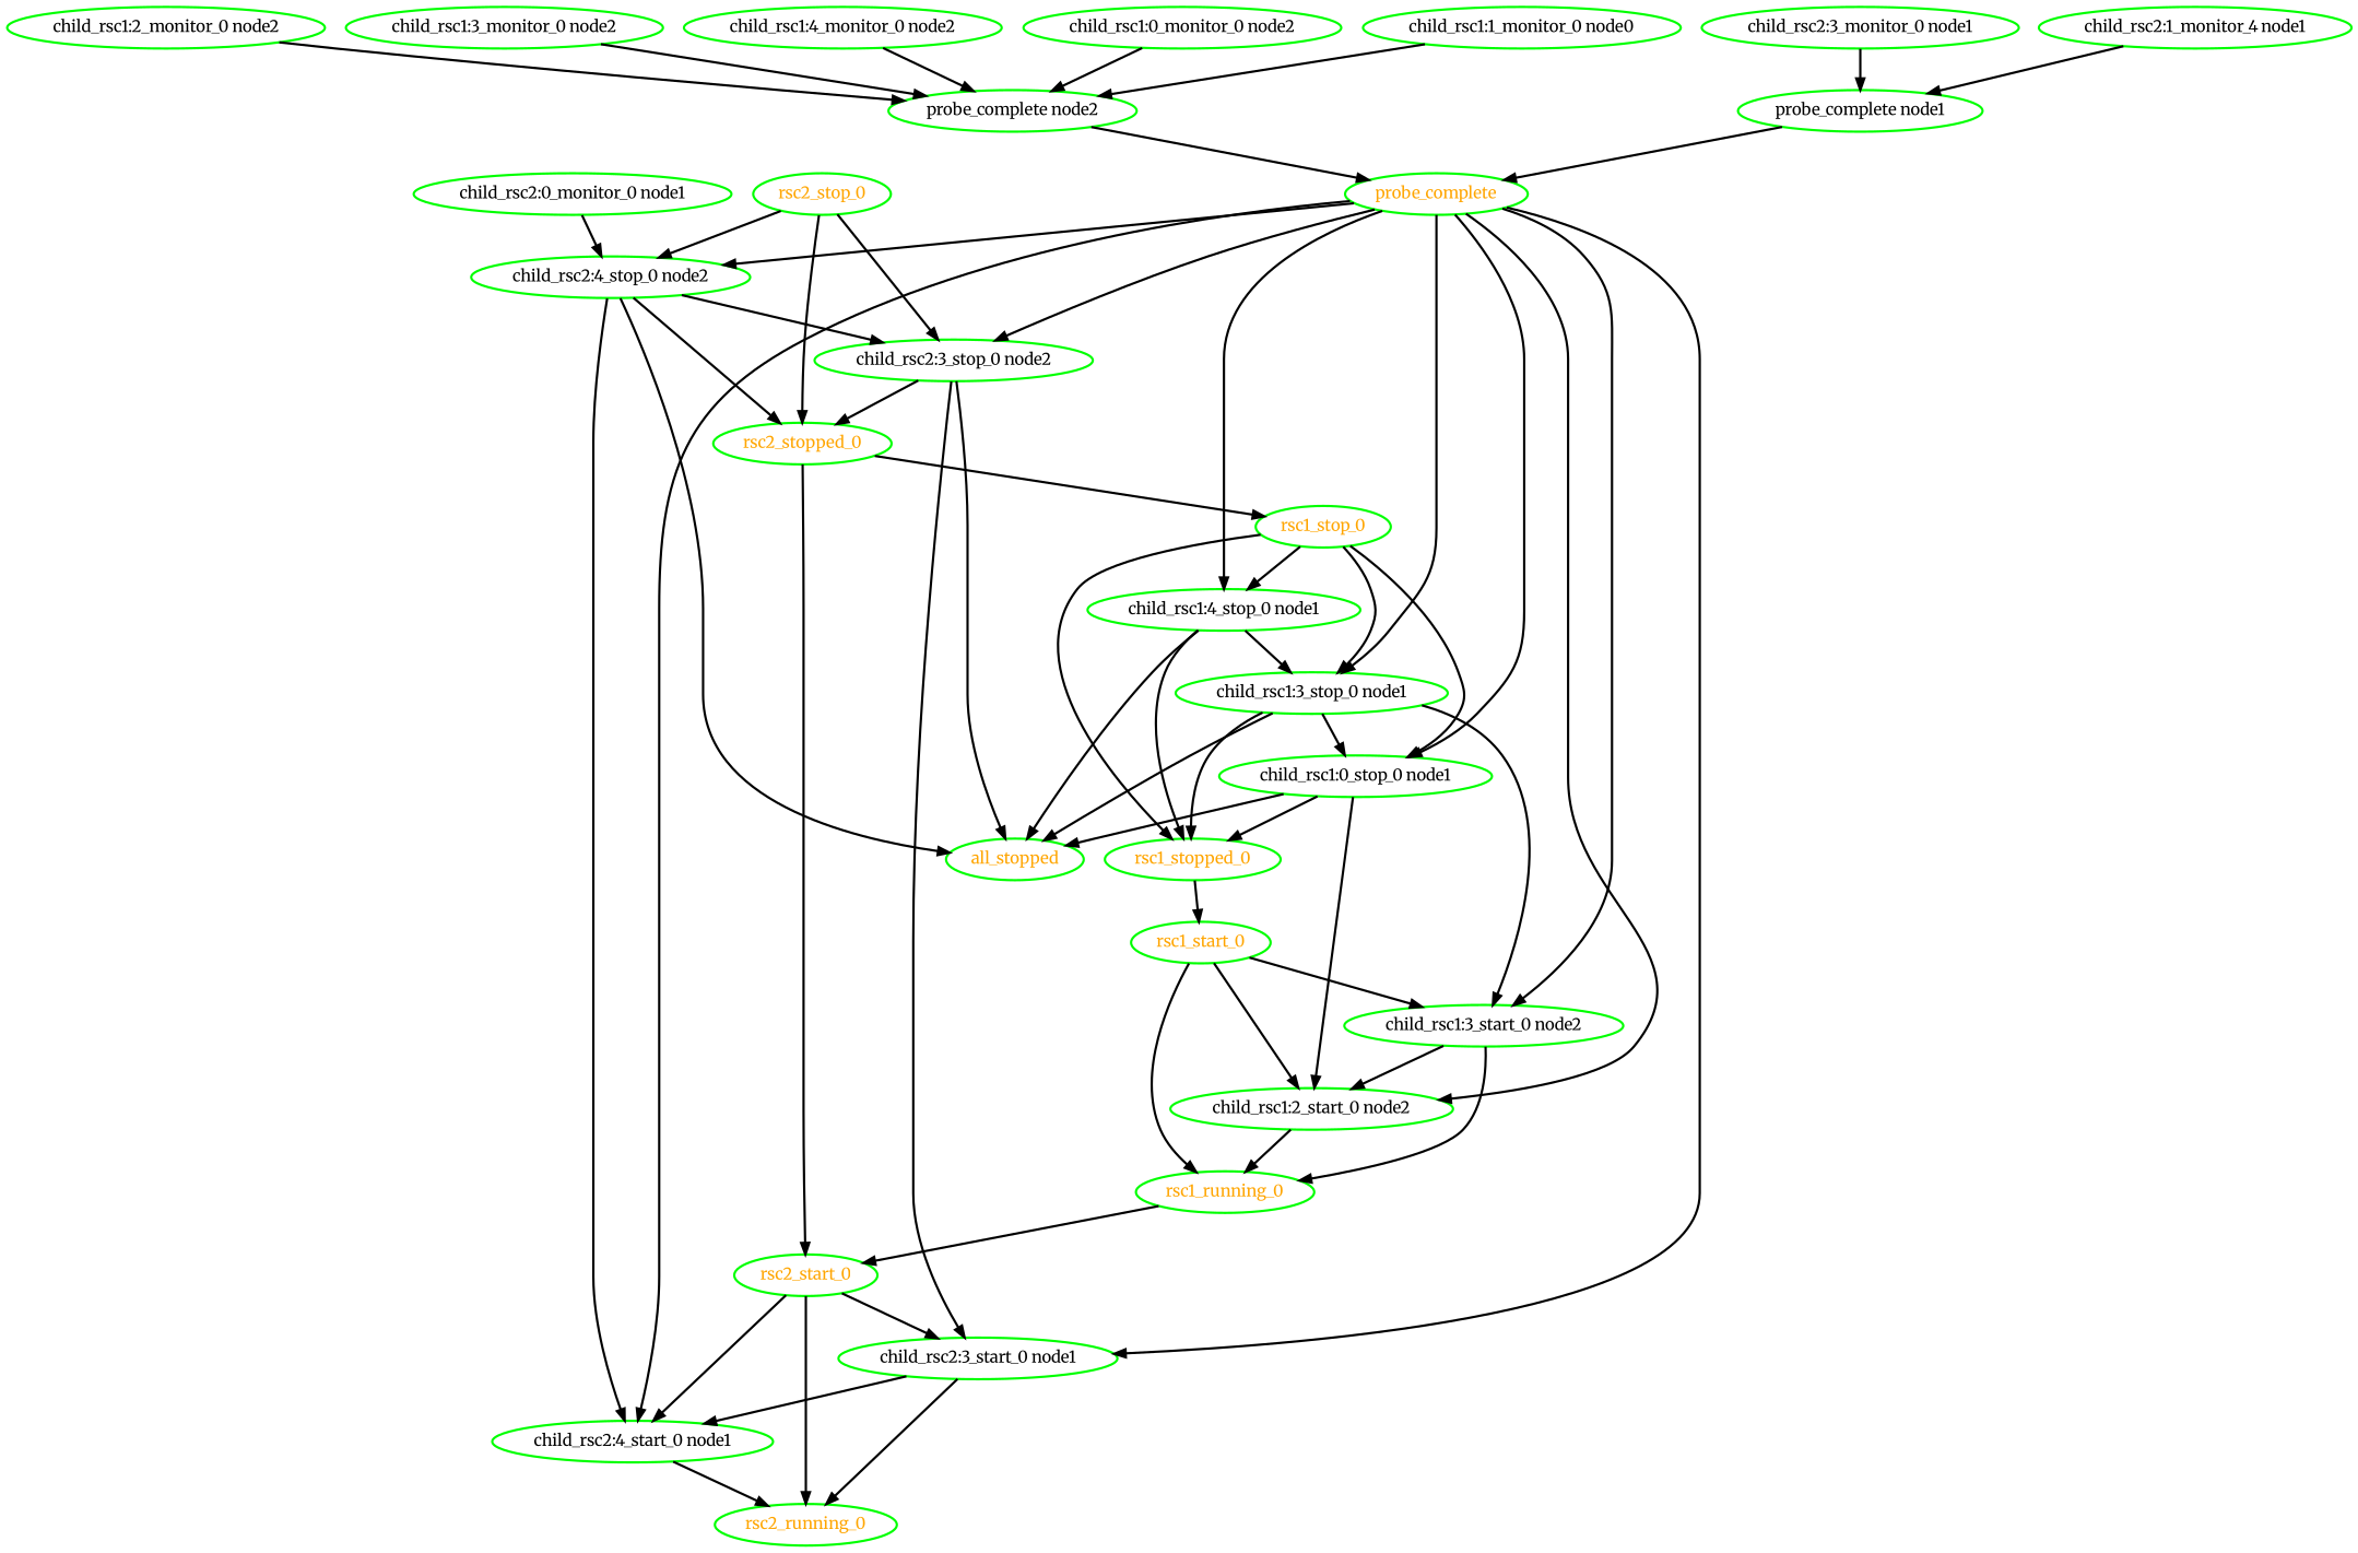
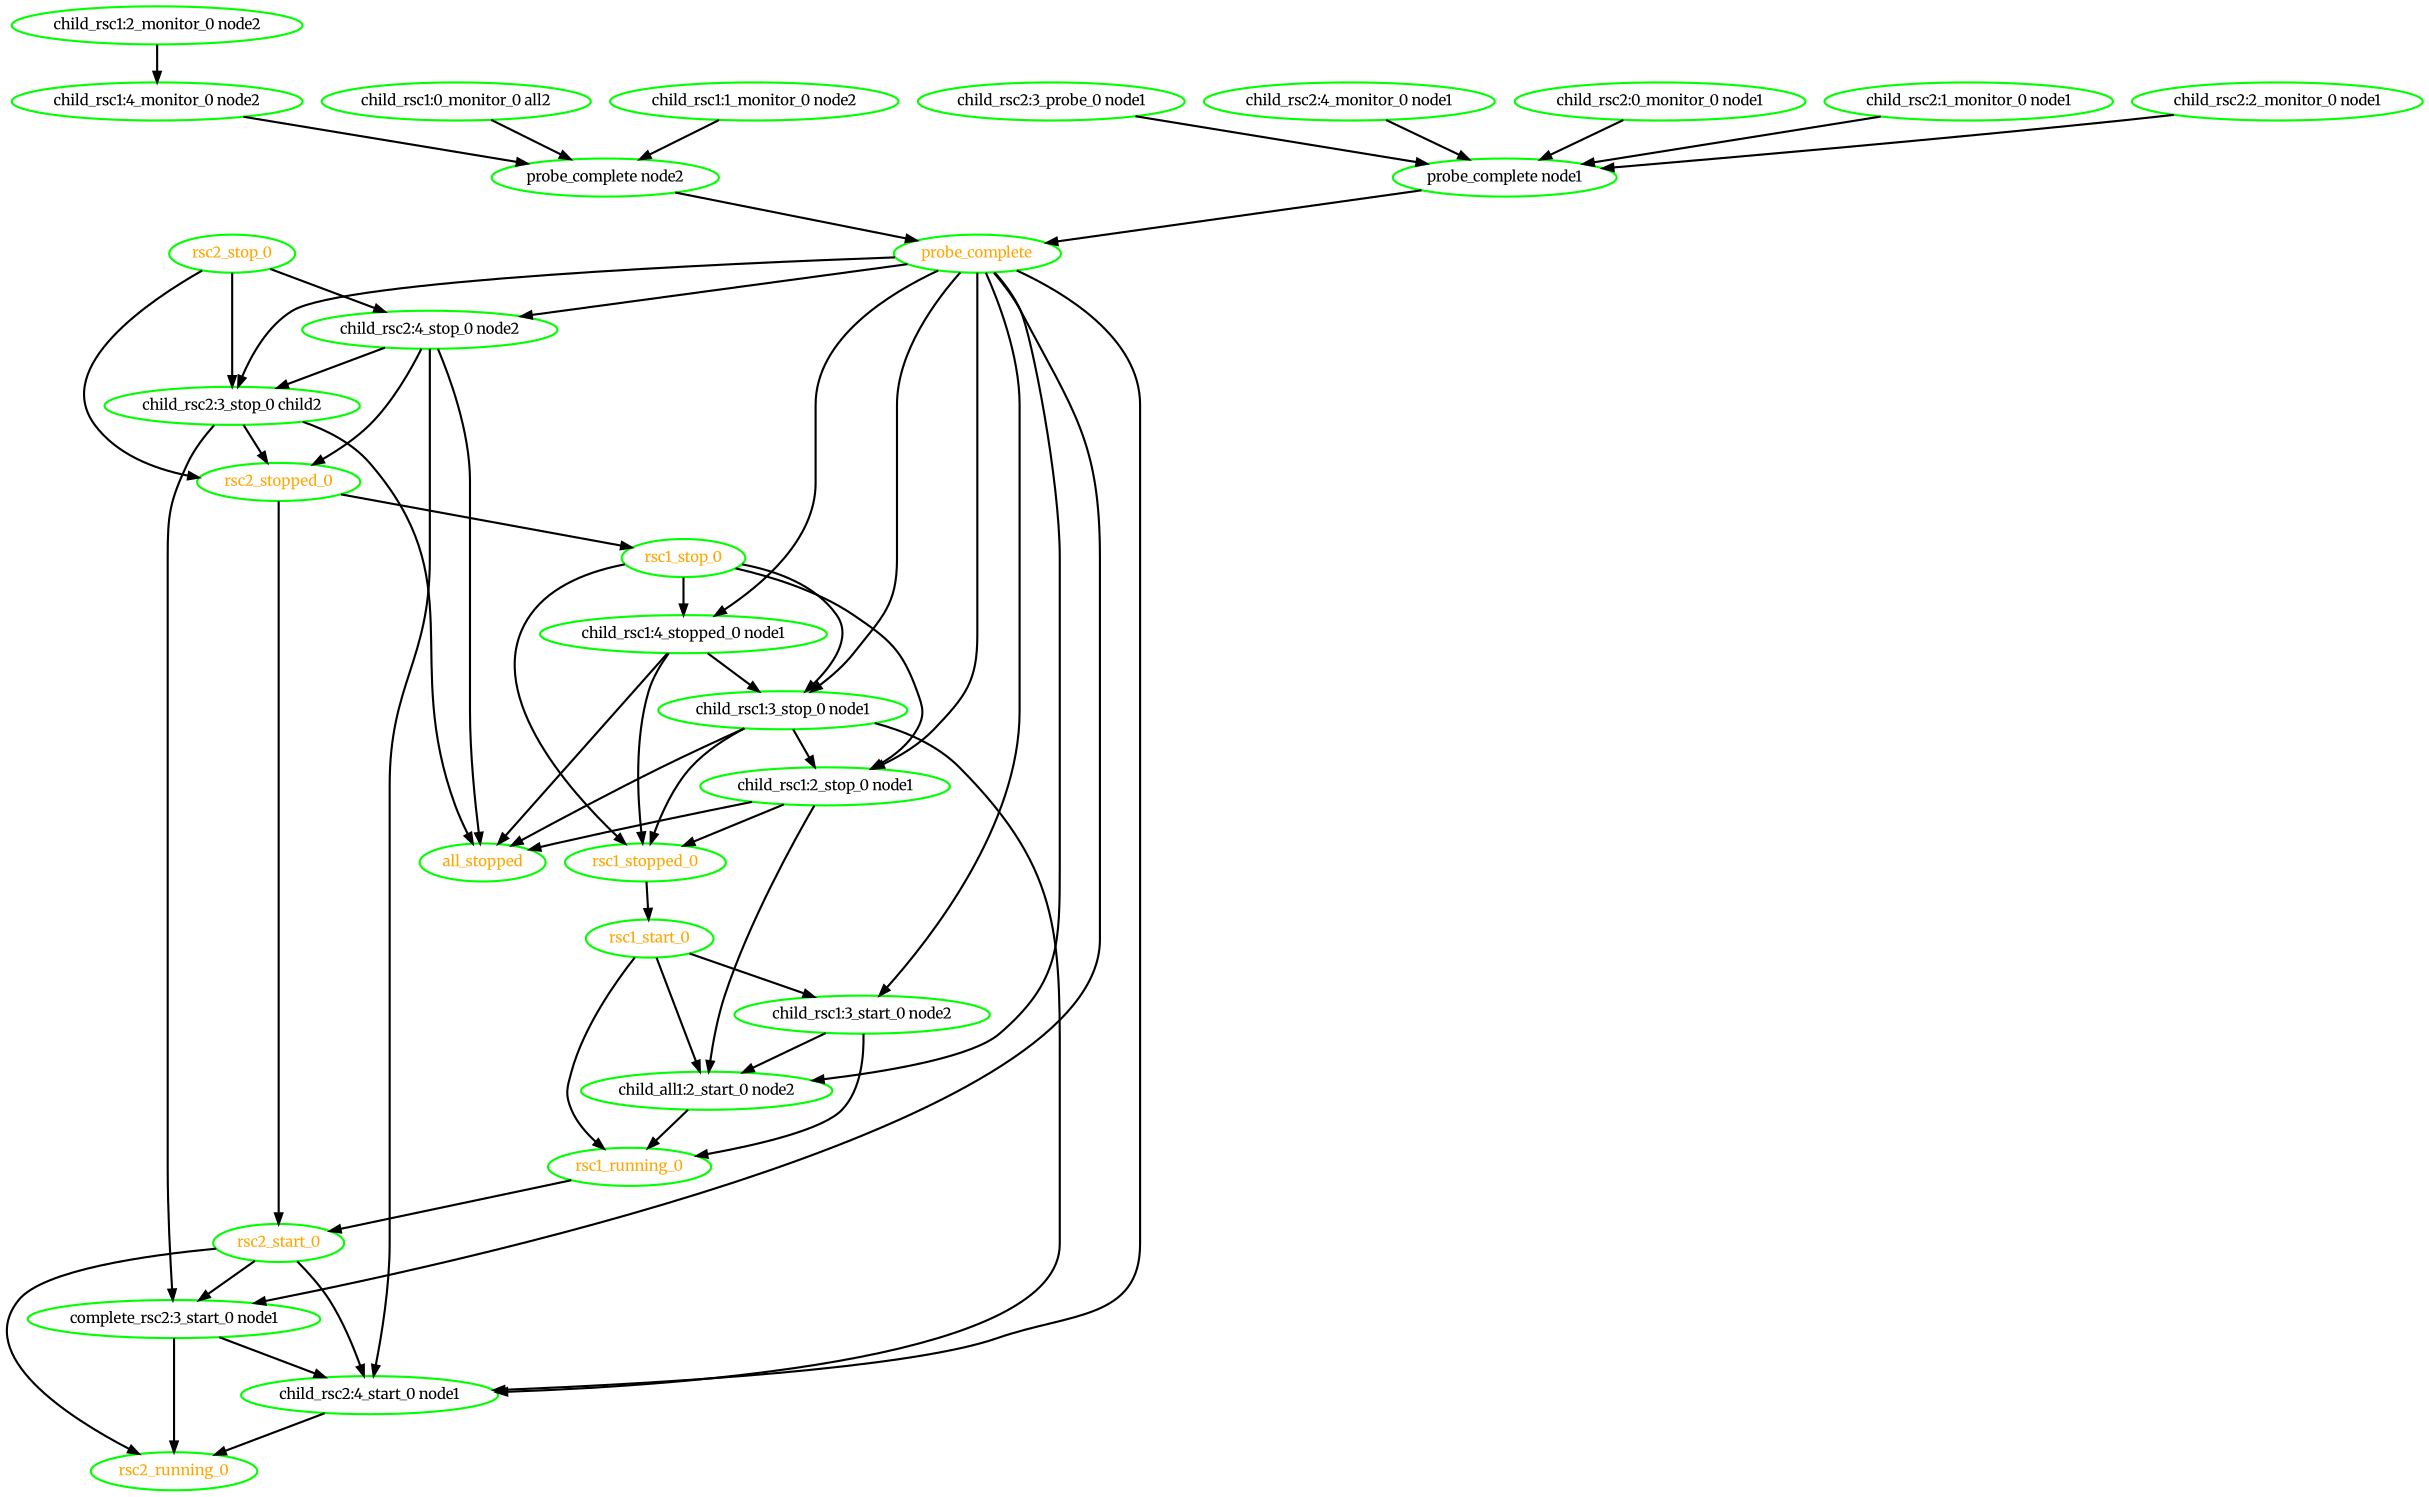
  digraph {
    fontname=Merriweather
    node [color=green fontcolor=black fontname=Merriweather style=bold]
    edge [fontname=Merriweather style=bold]
    all_stopped [fontcolor=orange]
-   "child_rsc1:0_monitor_0 node2"
+   "child_rsc1:0_monitor_0 node2" [label="child_rsc1:0_monitor_0 all2"]
    "probe_complete node2"
    probe_complete [fontcolor=orange]
-   "child_rsc1:2_start_0 node2"
+   "child_rsc1:2_start_0 node2" [label="child_all1:2_start_0 node2"]
    "child_rsc1:3_start_0 node2"
-   "child_rsc1:2_stop_0 node1" [label="child_rsc1:0_stop_0 node1"]
+   "child_rsc1:2_stop_0 node1"
    "child_rsc1:3_stop_0 node1"
-   "child_rsc1:4_stop_0 node1"
-   "child_rsc2:3_start_0 node1"
+   "child_rsc1:4_stop_0 node1" [label="child_rsc1:4_stopped_0 node1"]
+   "child_rsc2:3_start_0 node1" [label="complete_rsc2:3_start_0 node1"]
    "child_rsc2:4_start_0 node1"
-   "child_rsc2:3_stop_0 node2"
+   "child_rsc2:3_stop_0 node2" [label="child_rsc2:3_stop_0 child2"]
    "child_rsc2:4_stop_0 node2"
-   "child_rsc1:1_monitor_0 node2" [label="child_rsc1:1_monitor_0 node0"]
+   "child_rsc1:1_monitor_0 node2"
    "child_rsc1:2_monitor_0 node2"
    rsc1_running_0 [fontcolor=orange]
    rsc2_start_0 [fontcolor=orange]
    rsc2_running_0 [fontcolor=orange]
    rsc1_stopped_0 [fontcolor=orange]
    rsc1_start_0 [fontcolor=orange]
-   "child_rsc1:3_monitor_0 node2"
    "child_rsc1:4_monitor_0 node2"
    "child_rsc2:0_monitor_0 node1"
    "probe_complete node1"
-   "child_rsc2:1_monitor_0 node1" [label="child_rsc2:1_monitor_4 node1"]
-   "child_rsc2:3_monitor_0 node1"
+   "child_rsc2:1_monitor_0 node1"
+   "child_rsc2:2_monitor_0 node1"
+   "child_rsc2:3_monitor_0 node1" [label="child_rsc2:3_probe_0 node1"]
    rsc2_stopped_0 [fontcolor=orange]
    rsc1_stop_0 [fontcolor=orange]
+   "child_rsc2:4_monitor_0 node1"
    rsc2_stop_0 [fontcolor=orange]
    "child_rsc1:0_monitor_0 node2" -> "probe_complete node2"
    "probe_complete node2" -> probe_complete
    probe_complete -> "child_rsc1:2_start_0 node2"
    probe_complete -> "child_rsc1:3_start_0 node2"
    probe_complete -> "child_rsc1:2_stop_0 node1"
    probe_complete -> "child_rsc1:3_stop_0 node1"
    probe_complete -> "child_rsc1:4_stop_0 node1"
    probe_complete -> "child_rsc2:3_start_0 node1"
    probe_complete -> "child_rsc2:4_start_0 node1"
    probe_complete -> "child_rsc2:3_stop_0 node2"
    probe_complete -> "child_rsc2:4_stop_0 node2"
    "child_rsc1:2_start_0 node2" -> rsc1_running_0
    "child_rsc1:3_start_0 node2" -> "child_rsc1:2_start_0 node2"
    "child_rsc1:3_start_0 node2" -> rsc1_running_0
    "child_rsc1:2_stop_0 node1" -> all_stopped
    "child_rsc1:2_stop_0 node1" -> "child_rsc1:2_start_0 node2"
    "child_rsc1:2_stop_0 node1" -> rsc1_stopped_0
    "child_rsc1:3_stop_0 node1" -> all_stopped
-   "child_rsc1:3_stop_0 node1" -> "child_rsc1:3_start_0 node2"
+   "child_rsc1:3_stop_0 node1" -> "child_rsc2:4_start_0 node1"
    "child_rsc1:3_stop_0 node1" -> "child_rsc1:2_stop_0 node1"
    "child_rsc1:3_stop_0 node1" -> rsc1_stopped_0
    "child_rsc1:4_stop_0 node1" -> all_stopped
    "child_rsc1:4_stop_0 node1" -> "child_rsc1:3_stop_0 node1"
    "child_rsc1:4_stop_0 node1" -> rsc1_stopped_0
    "child_rsc2:3_start_0 node1" -> "child_rsc2:4_start_0 node1"
    "child_rsc2:3_start_0 node1" -> rsc2_running_0
    "child_rsc2:4_start_0 node1" -> rsc2_running_0
    "child_rsc2:3_stop_0 node2" -> all_stopped
    "child_rsc2:3_stop_0 node2" -> "child_rsc2:3_start_0 node1"
    "child_rsc2:3_stop_0 node2" -> rsc2_stopped_0
    "child_rsc2:4_stop_0 node2" -> all_stopped
    "child_rsc2:4_stop_0 node2" -> "child_rsc2:4_start_0 node1"
    "child_rsc2:4_stop_0 node2" -> "child_rsc2:3_stop_0 node2"
    "child_rsc2:4_stop_0 node2" -> rsc2_stopped_0
    "child_rsc1:1_monitor_0 node2" -> "probe_complete node2"
-   "child_rsc1:2_monitor_0 node2" -> "probe_complete node2"
+   "child_rsc1:2_monitor_0 node2" -> "child_rsc1:4_monitor_0 node2"
    rsc1_running_0 -> rsc2_start_0
    rsc2_start_0 -> "child_rsc2:3_start_0 node1"
    rsc2_start_0 -> "child_rsc2:4_start_0 node1"
    rsc2_start_0 -> rsc2_running_0
    rsc1_stopped_0 -> rsc1_start_0
    rsc1_start_0 -> "child_rsc1:2_start_0 node2"
    rsc1_start_0 -> "child_rsc1:3_start_0 node2"
    rsc1_start_0 -> rsc1_running_0
-   "child_rsc1:3_monitor_0 node2" -> "probe_complete node2"
    "child_rsc1:4_monitor_0 node2" -> "probe_complete node2"
-   "child_rsc2:0_monitor_0 node1" -> "child_rsc2:4_stop_0 node2"
+   "child_rsc2:0_monitor_0 node1" -> "probe_complete node1"
    "probe_complete node1" -> probe_complete
    "child_rsc2:1_monitor_0 node1" -> "probe_complete node1"
+   "child_rsc2:2_monitor_0 node1" -> "probe_complete node1"
    "child_rsc2:3_monitor_0 node1" -> "probe_complete node1"
    rsc2_stopped_0 -> rsc2_start_0
    rsc2_stopped_0 -> rsc1_stop_0
    rsc1_stop_0 -> "child_rsc1:2_stop_0 node1"
    rsc1_stop_0 -> "child_rsc1:3_stop_0 node1"
    rsc1_stop_0 -> "child_rsc1:4_stop_0 node1"
    rsc1_stop_0 -> rsc1_stopped_0
+   "child_rsc2:4_monitor_0 node1" -> "probe_complete node1"
    rsc2_stop_0 -> "child_rsc2:3_stop_0 node2"
    rsc2_stop_0 -> "child_rsc2:4_stop_0 node2"
    rsc2_stop_0 -> rsc2_stopped_0
  }
